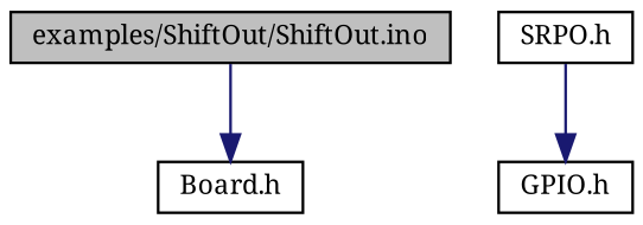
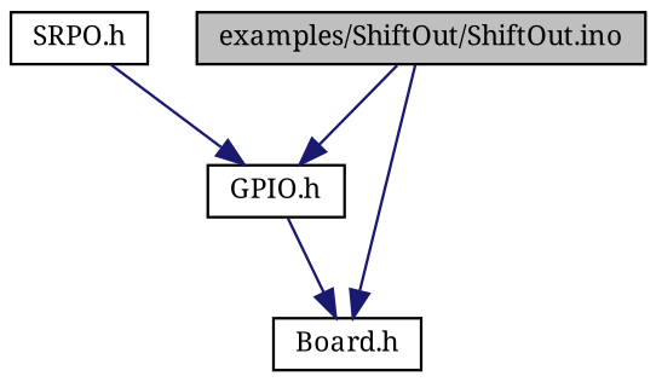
  digraph {
    fontname="Noto Serif"
    node [color=black fillcolor=white fontname="Noto Serif" fontsize=10 shape=record style=filled]
    edge [color=midnightblue fontname="Noto Serif" fontsize=10 labelfontname=Helvetica labelfontsize=10 style=solid]
    n1 [fillcolor=grey75 fontcolor=black height=0.2 label="examples/ShiftOut/ShiftOut.ino" width=0.4]
    n2 [height=0.2 label="GPIO.h" width=0.4]
    n3 [height=0.2 label="Board.h" width=0.4]
    n4 [height=0.2 label="SRPO.h" width=0.4]
+   n1 -> n2
    n1 -> n3
+   n2 -> n3
    n4 -> n2
  }
